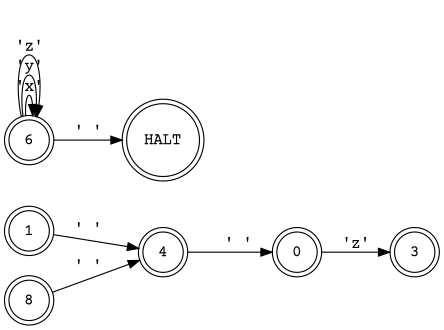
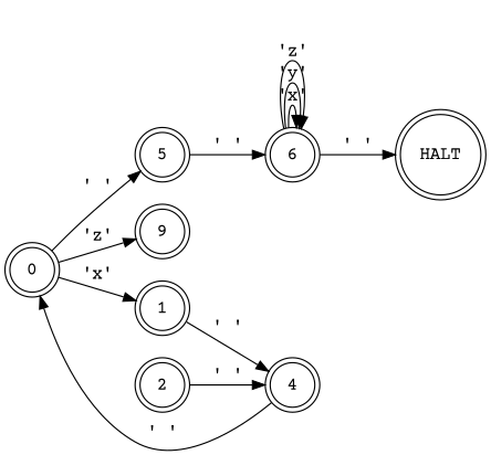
  digraph {
    fontname="Courier Prime"
    rankdir=LR
    node [fontname="Courier Prime" shape=doublecircle]
    edge [fontname="Courier Prime"]
    0
    1
-   3
+   3 [label=9]
+   5
    4
-   2 [label=8]
+   2
    6
    HALT
+   0 -> 1 [label="'x'"]
    0 -> 3 [label="'z'"]
+   0 -> 5 [label="' '"]
    1 -> 4 [label="' '"]
+   5 -> 6 [label="' '"]
    4 -> 0 [label="' '"]
    2 -> 4 [label="' '"]
    6 -> 6 [label="'x'"]
    6 -> 6 [label="'y'"]
    6 -> 6 [label="'z'"]
    6 -> HALT [label="' '"]
  }
